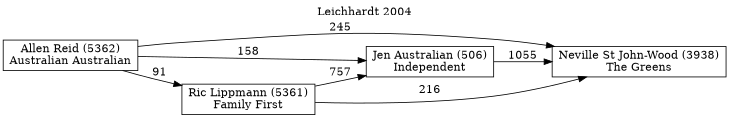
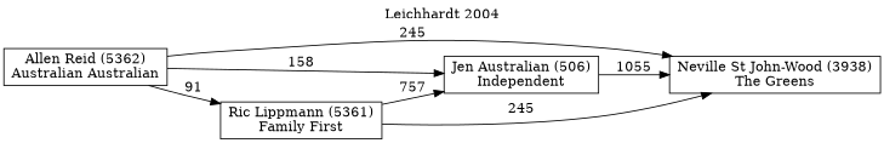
  digraph {
    label="Leichhardt 2004"
    labelloc=t
    mclimit=10
    rankdir=LR
    node [shape=box]
    n1 [label="Allen Reid (5362)\nAustralian Australian"]
    n2 [label="Jen Australian (506)\nIndependent"]
    n3 [label="Neville St John-Wood (3938)\nThe Greens"]
    n4 [label="Ric Lippmann (5361)\nFamily First"]
    n1 -> n2 [label=158]
    n1 -> n3 [label=245]
    n1 -> n4 [label=91]
    n2 -> n3 [label=1055]
    n4 -> n2 [label=757]
-   n4 -> n3 [label=216]
+   n4 -> n3 [label=245]
  }
